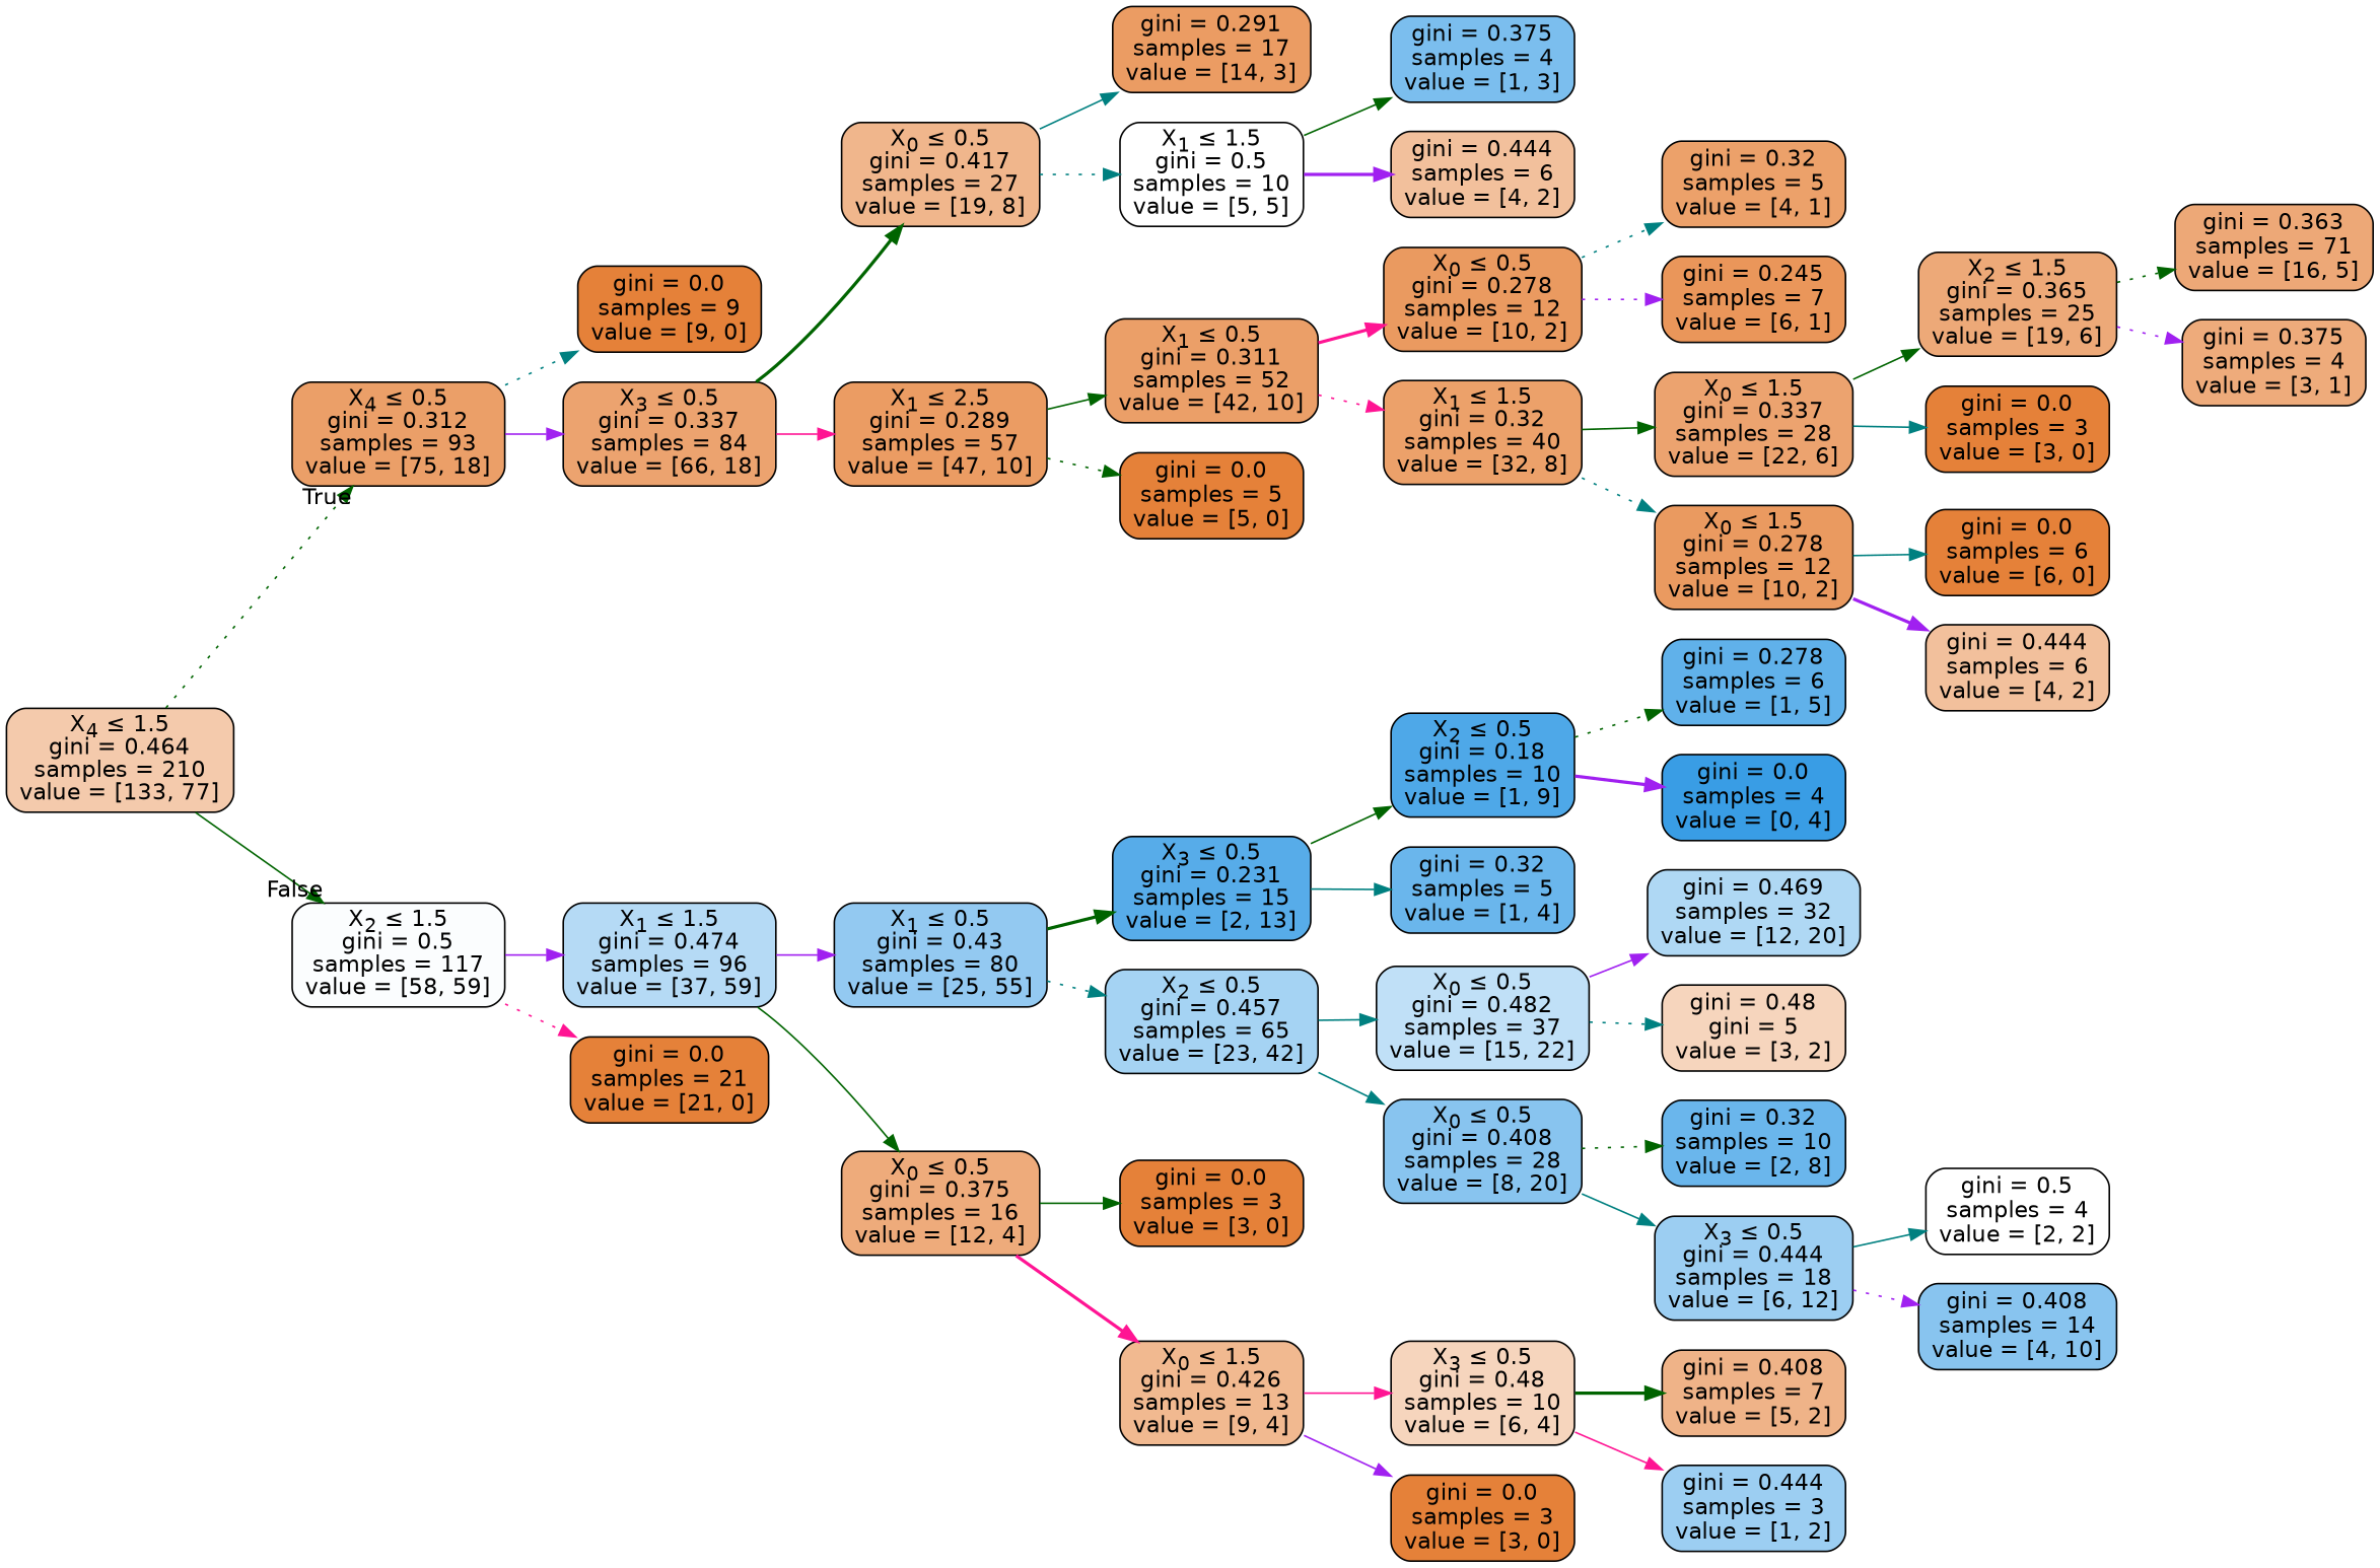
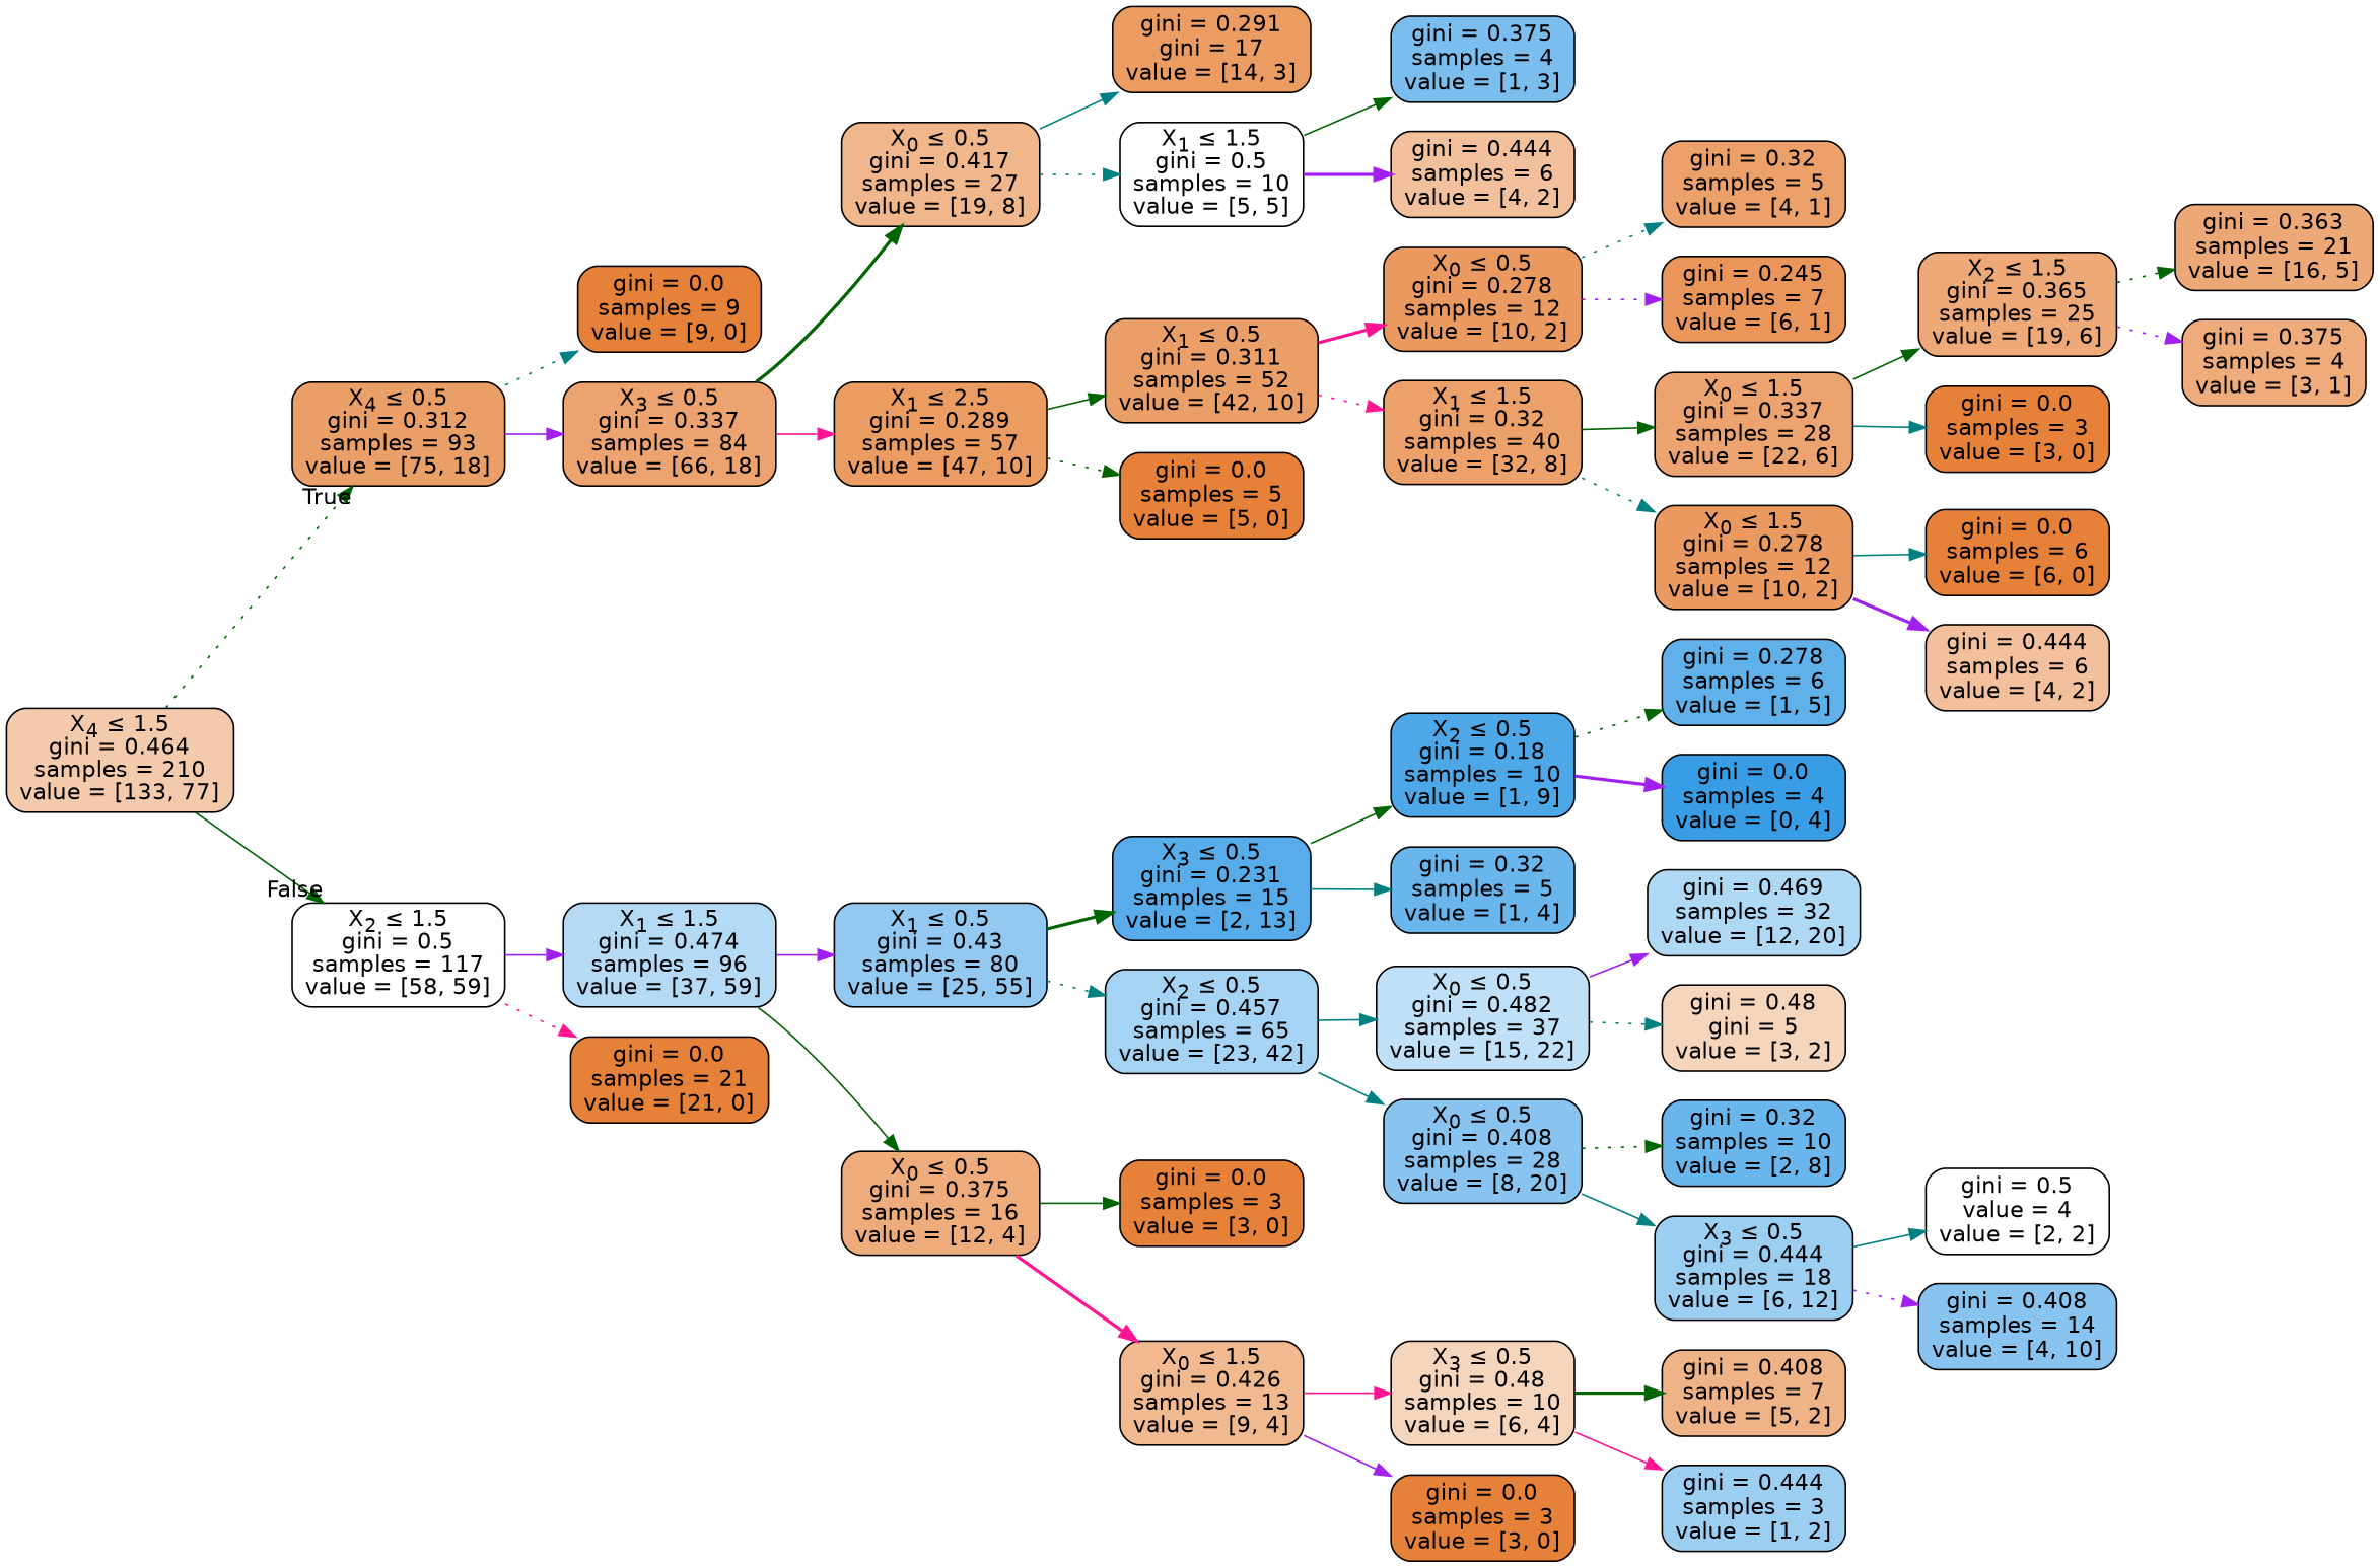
  digraph {
    rankdir=LR
    node [color=black fillcolor="#e58139ff" fontname=helvetica shape=box style="filled, rounded"]
    edge [color=darkgreen fontname=helvetica style=solid]
    n1 [fillcolor="#e581396b" label=<X<SUB>4</SUB> &le; 1.5<br/>gini = 0.464<br/>samples = 210<br/>value = [133, 77]>]
    n2 [fillcolor="#e58139c2" label=<X<SUB>4</SUB> &le; 0.5<br/>gini = 0.312<br/>samples = 93<br/>value = [75, 18]>]
    n3 [fillcolor="#399de504" label=<X<SUB>2</SUB> &le; 1.5<br/>gini = 0.5<br/>samples = 117<br/>value = [58, 59]>]
    n4 [label=<gini = 0.0<br/>samples = 9<br/>value = [9, 0]>]
    n5 [fillcolor="#e58139b9" label=<X<SUB>3</SUB> &le; 0.5<br/>gini = 0.337<br/>samples = 84<br/>value = [66, 18]>]
    n6 [fillcolor="#399de55f" label=<X<SUB>1</SUB> &le; 1.5<br/>gini = 0.474<br/>samples = 96<br/>value = [37, 59]>]
    n7 [label=<gini = 0.0<br/>samples = 21<br/>value = [21, 0]>]
    n8 [fillcolor="#e5813994" label=<X<SUB>0</SUB> &le; 0.5<br/>gini = 0.417<br/>samples = 27<br/>value = [19, 8]>]
    n9 [fillcolor="#e58139c9" label=<X<SUB>1</SUB> &le; 2.5<br/>gini = 0.289<br/>samples = 57<br/>value = [47, 10]>]
-   n10 [fillcolor="#e58139c8" label=<gini = 0.291<br/>samples = 17<br/>value = [14, 3]>]
+   n10 [fillcolor="#e58139c8" label=<gini = 0.291<br/>gini = 17<br/>value = [14, 3]>]
    n11 [fillcolor="#e5813900" label=<X<SUB>1</SUB> &le; 1.5<br/>gini = 0.5<br/>samples = 10<br/>value = [5, 5]>]
    n12 [fillcolor="#e58139c2" label=<X<SUB>1</SUB> &le; 0.5<br/>gini = 0.311<br/>samples = 52<br/>value = [42, 10]>]
    n13 [label=<gini = 0.0<br/>samples = 5<br/>value = [5, 0]>]
    n14 [fillcolor="#399de5aa" label=<gini = 0.375<br/>samples = 4<br/>value = [1, 3]>]
    n15 [fillcolor="#e581397f" label=<gini = 0.444<br/>samples = 6<br/>value = [4, 2]>]
    n16 [fillcolor="#e58139cc" label=<X<SUB>0</SUB> &le; 0.5<br/>gini = 0.278<br/>samples = 12<br/>value = [10, 2]>]
    n17 [fillcolor="#e58139bf" label=<X<SUB>1</SUB> &le; 1.5<br/>gini = 0.32<br/>samples = 40<br/>value = [32, 8]>]
    n18 [fillcolor="#e58139bf" label=<gini = 0.32<br/>samples = 5<br/>value = [4, 1]>]
    n19 [fillcolor="#e58139d4" label=<gini = 0.245<br/>samples = 7<br/>value = [6, 1]>]
    n20 [fillcolor="#e58139b9" label=<X<SUB>0</SUB> &le; 1.5<br/>gini = 0.337<br/>samples = 28<br/>value = [22, 6]>]
    n21 [fillcolor="#e58139cc" label=<X<SUB>0</SUB> &le; 1.5<br/>gini = 0.278<br/>samples = 12<br/>value = [10, 2]>]
    n22 [fillcolor="#e58139ae" label=<X<SUB>2</SUB> &le; 1.5<br/>gini = 0.365<br/>samples = 25<br/>value = [19, 6]>]
    n23 [label=<gini = 0.0<br/>samples = 3<br/>value = [3, 0]>]
    n24 [label=<gini = 0.0<br/>samples = 6<br/>value = [6, 0]>]
    n25 [fillcolor="#e581397f" label=<gini = 0.444<br/>samples = 6<br/>value = [4, 2]>]
-   n26 [fillcolor="#e58139af" label=<gini = 0.363<br/>samples = 71<br/>value = [16, 5]>]
+   n26 [fillcolor="#e58139af" label=<gini = 0.363<br/>samples = 21<br/>value = [16, 5]>]
    n27 [fillcolor="#e58139aa" label=<gini = 0.375<br/>samples = 4<br/>value = [3, 1]>]
    n28 [fillcolor="#399de58b" label=<X<SUB>1</SUB> &le; 0.5<br/>gini = 0.43<br/>samples = 80<br/>value = [25, 55]>]
    n29 [fillcolor="#e58139aa" label=<X<SUB>0</SUB> &le; 0.5<br/>gini = 0.375<br/>samples = 16<br/>value = [12, 4]>]
    n30 [fillcolor="#399de5d8" label=<X<SUB>3</SUB> &le; 0.5<br/>gini = 0.231<br/>samples = 15<br/>value = [2, 13]>]
    n31 [fillcolor="#399de573" label=<X<SUB>2</SUB> &le; 0.5<br/>gini = 0.457<br/>samples = 65<br/>value = [23, 42]>]
    n32 [label=<gini = 0.0<br/>samples = 3<br/>value = [3, 0]>]
    n33 [fillcolor="#e581398e" label=<X<SUB>0</SUB> &le; 1.5<br/>gini = 0.426<br/>samples = 13<br/>value = [9, 4]>]
    n34 [fillcolor="#399de5e3" label=<X<SUB>2</SUB> &le; 0.5<br/>gini = 0.18<br/>samples = 10<br/>value = [1, 9]>]
    n35 [fillcolor="#399de5bf" label=<gini = 0.32<br/>samples = 5<br/>value = [1, 4]>]
    n36 [fillcolor="#399de551" label=<X<SUB>0</SUB> &le; 0.5<br/>gini = 0.482<br/>samples = 37<br/>value = [15, 22]>]
    n37 [fillcolor="#399de599" label=<X<SUB>0</SUB> &le; 0.5<br/>gini = 0.408<br/>samples = 28<br/>value = [8, 20]>]
    n38 [fillcolor="#399de5cc" label=<gini = 0.278<br/>samples = 6<br/>value = [1, 5]>]
    n39 [fillcolor="#399de5ff" label=<gini = 0.0<br/>samples = 4<br/>value = [0, 4]>]
    n40 [fillcolor="#399de566" label=<gini = 0.469<br/>samples = 32<br/>value = [12, 20]>]
    n41 [fillcolor="#e5813955" label=<gini = 0.48<br/>gini = 5<br/>value = [3, 2]>]
    n42 [fillcolor="#399de5bf" label=<gini = 0.32<br/>samples = 10<br/>value = [2, 8]>]
    n43 [fillcolor="#399de57f" label=<X<SUB>3</SUB> &le; 0.5<br/>gini = 0.444<br/>samples = 18<br/>value = [6, 12]>]
-   n44 [fillcolor="#e5813900" label=<gini = 0.5<br/>samples = 4<br/>value = [2, 2]>]
+   n44 [fillcolor="#e5813900" label=<gini = 0.5<br/>value = 4<br/>value = [2, 2]>]
    n45 [fillcolor="#399de599" label=<gini = 0.408<br/>samples = 14<br/>value = [4, 10]>]
    n46 [fillcolor="#e5813955" label=<X<SUB>3</SUB> &le; 0.5<br/>gini = 0.48<br/>samples = 10<br/>value = [6, 4]>]
    n47 [label=<gini = 0.0<br/>samples = 3<br/>value = [3, 0]>]
    n48 [fillcolor="#e5813999" label=<gini = 0.408<br/>samples = 7<br/>value = [5, 2]>]
    n49 [fillcolor="#399de57f" label=<gini = 0.444<br/>samples = 3<br/>value = [1, 2]>]
    n1 -> n2 [headlabel=True labelangle=45 labeldistance=2.5 style=dotted]
    n1 -> n3 [headlabel=False labelangle=-45 labeldistance=2.5]
    n2 -> n4 [color=teal style=dotted]
    n2 -> n5 [color=purple]
    n3 -> n6 [color=purple]
    n3 -> n7 [color=deeppink style=dotted]
    n5 -> n8 [style=bold]
    n5 -> n9 [color=deeppink]
    n6 -> n28 [color=purple]
    n6 -> n29
    n8 -> n10 [color=teal]
    n8 -> n11 [color=teal style=dotted]
    n9 -> n12
    n9 -> n13 [style=dotted]
    n11 -> n14
    n11 -> n15 [color=purple style=bold]
    n12 -> n16 [color=deeppink style=bold]
    n12 -> n17 [color=deeppink style=dotted]
    n16 -> n18 [color=teal style=dotted]
    n16 -> n19 [color=purple style=dotted]
    n17 -> n20
    n17 -> n21 [color=teal style=dotted]
    n20 -> n22
    n20 -> n23 [color=teal]
    n21 -> n24 [color=teal]
    n21 -> n25 [color=purple style=bold]
    n22 -> n26 [style=dotted]
    n22 -> n27 [color=purple style=dotted]
    n28 -> n30 [style=bold]
    n28 -> n31 [color=teal style=dotted]
    n29 -> n32
    n29 -> n33 [color=deeppink style=bold]
    n30 -> n34
    n30 -> n35 [color=teal]
    n31 -> n36 [color=teal]
    n31 -> n37 [color=teal]
    n33 -> n46 [color=deeppink]
    n33 -> n47 [color=purple]
    n34 -> n38 [style=dotted]
    n34 -> n39 [color=purple style=bold]
    n36 -> n40 [color=purple]
    n36 -> n41 [color=teal style=dotted]
    n37 -> n42 [style=dotted]
    n37 -> n43 [color=teal]
    n43 -> n44 [color=teal]
    n43 -> n45 [color=purple style=dotted]
    n46 -> n48 [style=bold]
    n46 -> n49 [color=deeppink]
  }
